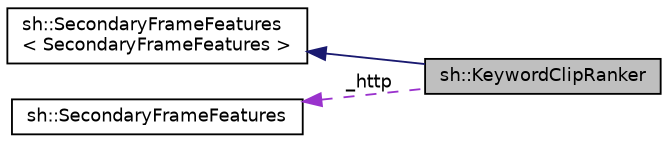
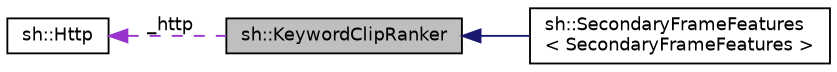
  digraph {
    rankdir=LR
    node [color=black fillcolor=white fontname=Helvetica fontsize=10 shape=record style=filled]
    edge [dir=back fontname=Helvetica fontsize=10 labelfontname=Helvetica labelfontsize=10]
    n1 [fillcolor=grey75 fontcolor=black height=0.2 label="sh::KeywordClipRanker" width=0.4]
    n2 [height=0.2 label="sh::SecondaryFrameFeatures\l\< SecondaryFrameFeatures \>" width=0.4]
-   n3 [height=0.2 label="sh::SecondaryFrameFeatures" width=0.4]
-   n2 -> n1 [color=midnightblue style=solid]
+   n3 [height=0.2 label="sh::Http" width=0.4]
+   n1 -> n2 [color=midnightblue style=solid]
    n3 -> n1 [color=darkorchid3 label=" _http" style=dashed]
  }
